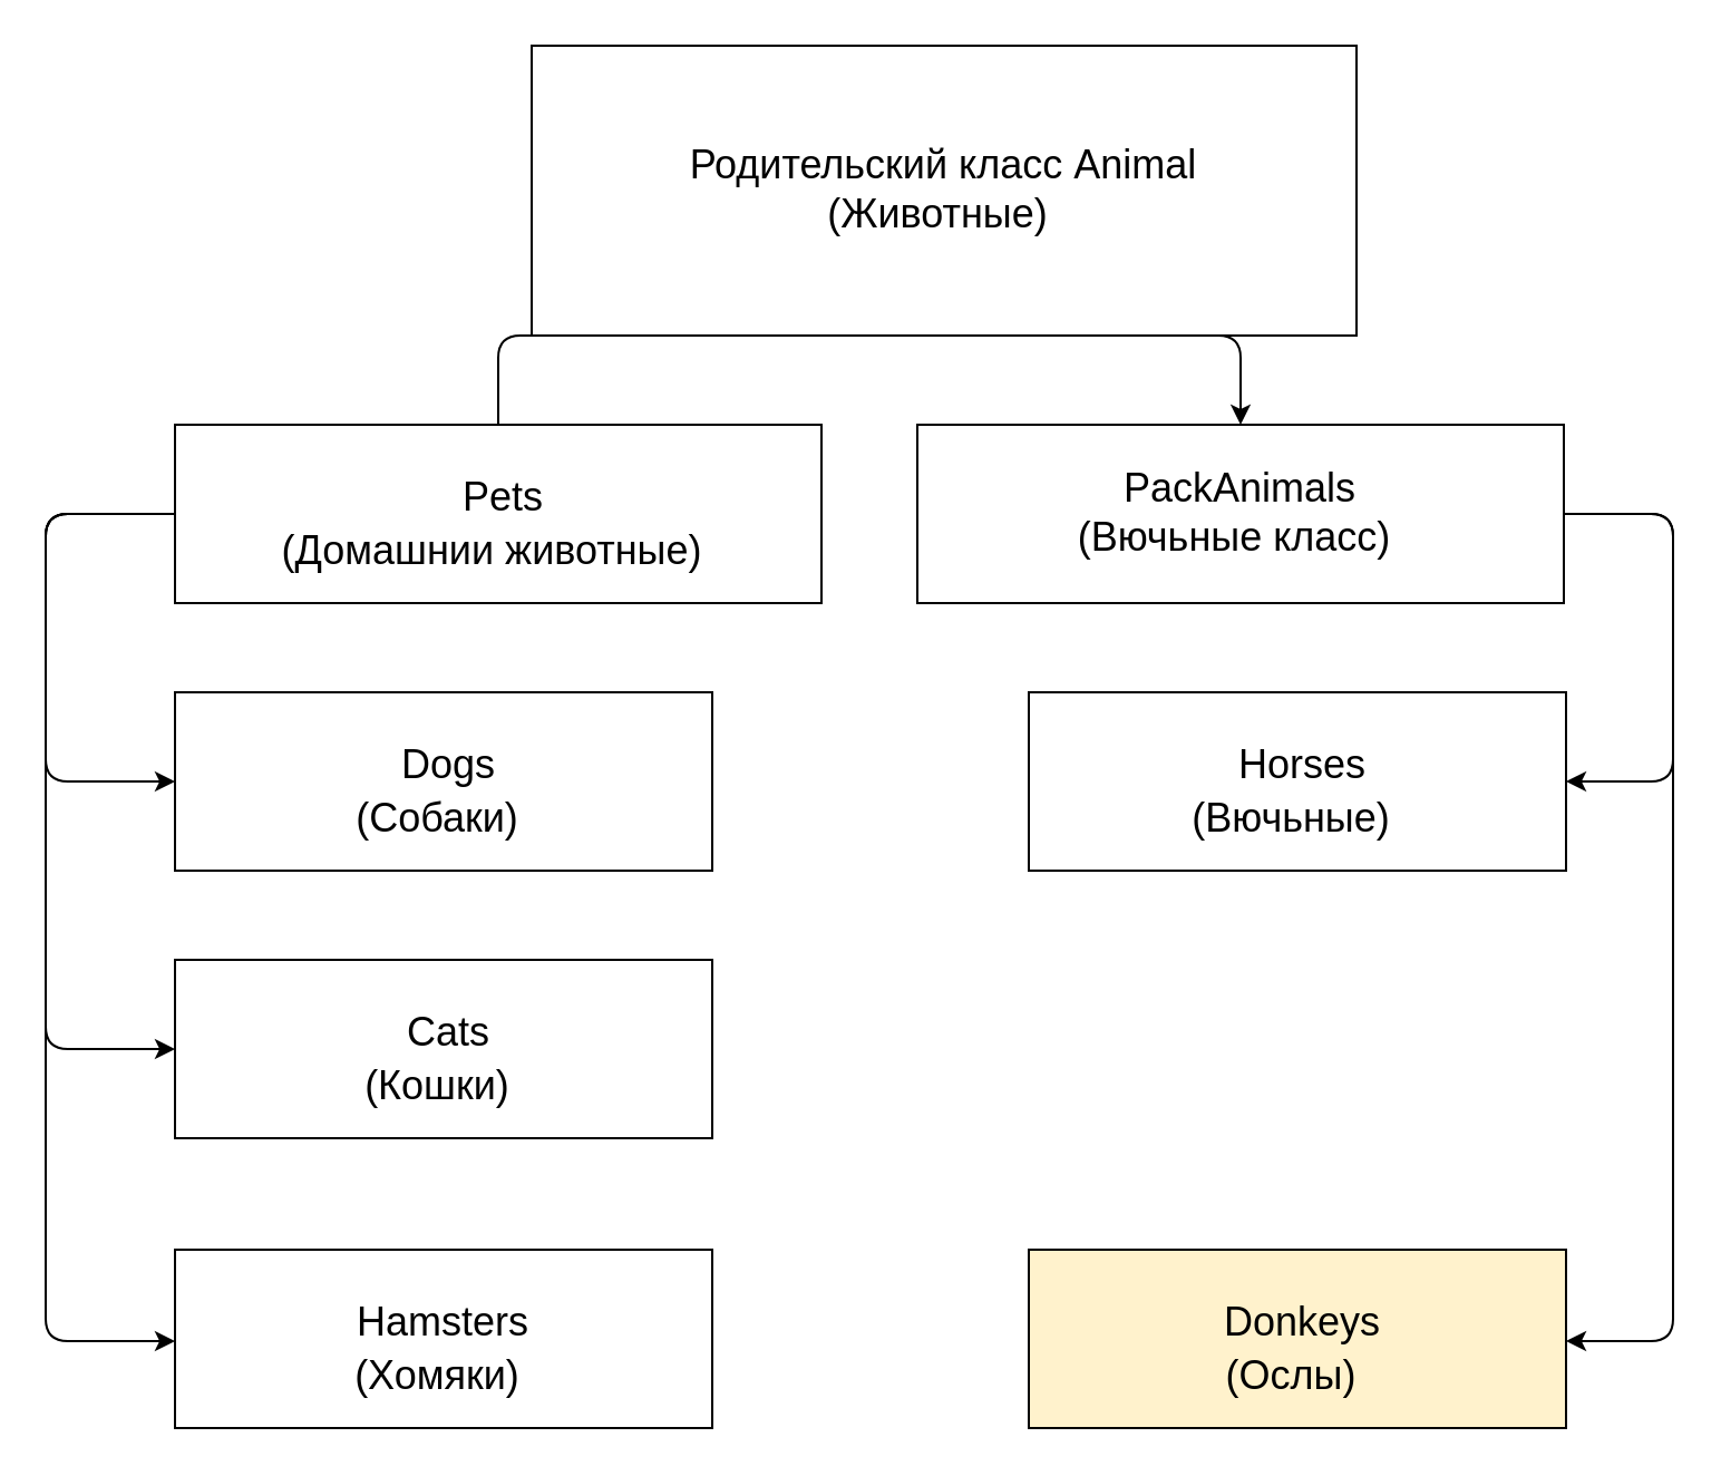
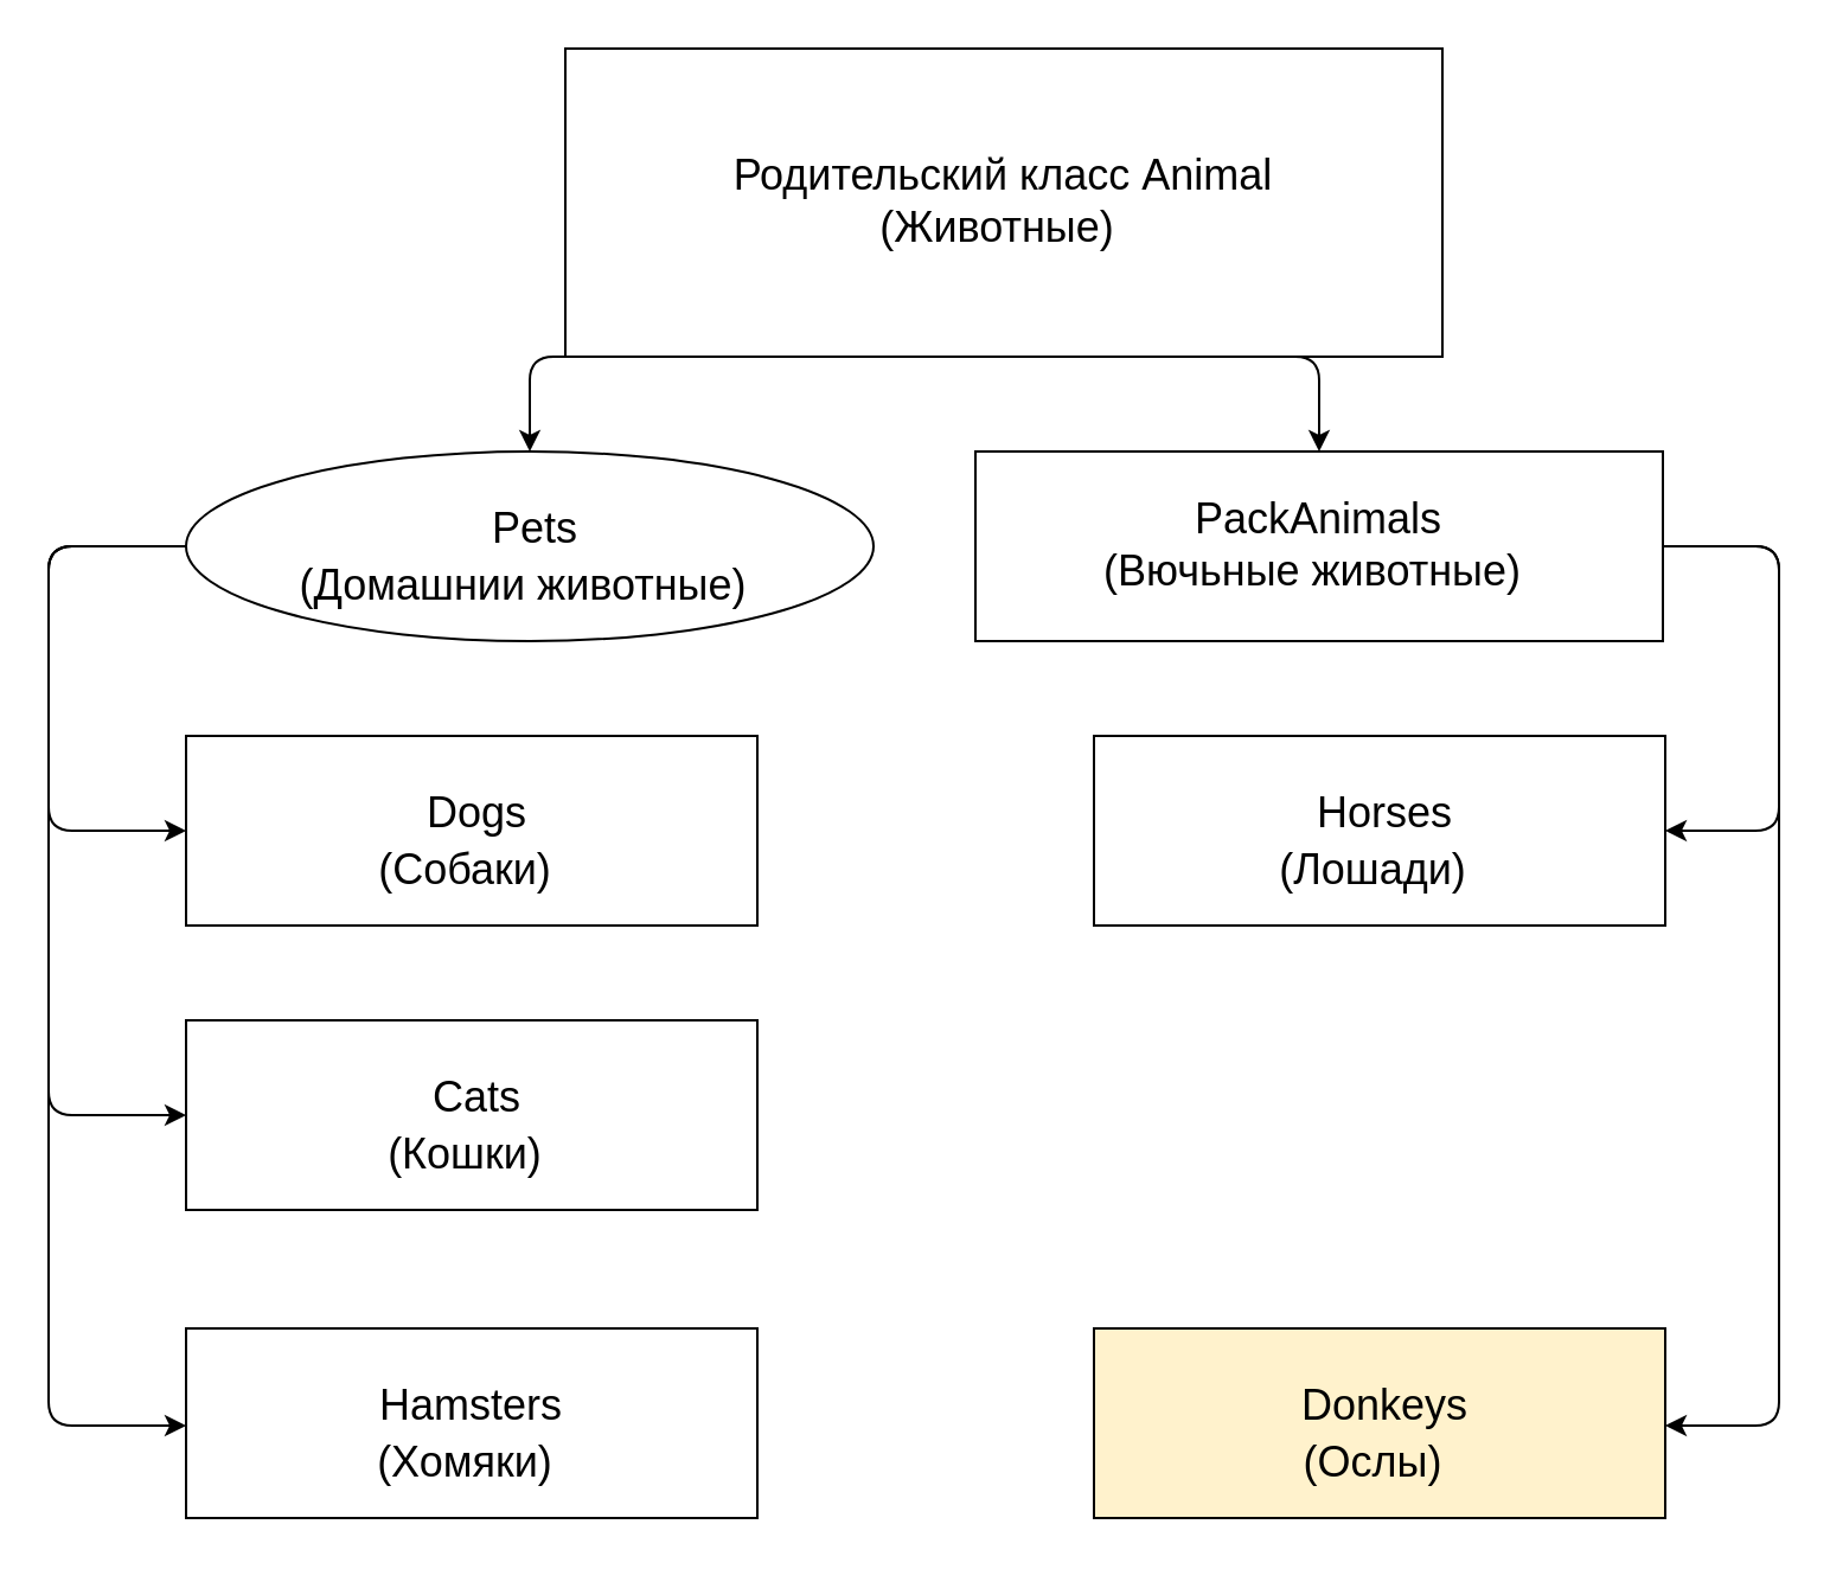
  <mxCell id="0" />
  <mxCell id="1" parent="0" />
- <mxCell id="2" style="edgeStyle=none;html=1;entryX=0.5;entryY=0;entryDx=0;entryDy=0;fontSize=18;endArrow=none;" edge="1" parent="1" source="4" target="6"><mxGeometry relative="1" as="geometry"><Array as="points"><mxPoint x="383" y="150" /><mxPoint x="223" y="150" /></Array></mxGeometry></mxCell>
+ <mxCell id="2" style="edgeStyle=none;html=1;entryX=0.5;entryY=0;entryDx=0;entryDy=0;fontSize=18;" edge="1" parent="1" source="4" target="6"><mxGeometry relative="1" as="geometry"><Array as="points"><mxPoint x="383" y="150" /><mxPoint x="223" y="150" /></Array></mxGeometry></mxCell>
  <mxCell id="3" style="edgeStyle=none;html=1;exitX=0.5;exitY=1;exitDx=0;exitDy=0;entryX=0.5;entryY=0;entryDx=0;entryDy=0;fontSize=18;" edge="1" parent="1" source="4" target="8"><mxGeometry relative="1" as="geometry"><Array as="points"><mxPoint x="383" y="150" /><mxPoint x="556" y="150" /></Array></mxGeometry></mxCell>
  <mxCell id="4" value="&lt;font style=&quot;font-size: 18px;&quot;&gt;Родительский класс&amp;nbsp;Animal&lt;br&gt;(Животные)&amp;nbsp;&lt;/font&gt;" style="rounded=0;whiteSpace=wrap;html=1;" vertex="1" parent="1"><mxGeometry x="238" y="20" width="370" height="130" as="geometry" /></mxCell>
  <mxCell id="5" style="edgeStyle=none;html=1;exitX=0;exitY=0.5;exitDx=0;exitDy=0;fontSize=18;entryX=0;entryY=0.5;entryDx=0;entryDy=0;" edge="1" parent="1" source="6" target="9"><mxGeometry relative="1" as="geometry"><mxPoint x="30" y="290" as="targetPoint" /><Array as="points"><mxPoint x="20" y="230" /><mxPoint x="20" y="350" /></Array></mxGeometry></mxCell>
- <mxCell id="6" value="&lt;font style=&quot;font-size: 18px;&quot;&gt;&amp;nbsp;Pets&lt;span style=&quot;background-color: rgb(248, 249, 250); color: rgb(32, 33, 36); font-family: inherit; font-size: 28px; text-align: left;&quot;&gt;&lt;br&gt;&lt;/span&gt;(Домашнии животные)&amp;nbsp;&lt;/font&gt;" style="rounded=0;whiteSpace=wrap;html=1;" vertex="1" parent="1"><mxGeometry x="78" y="190" width="290" height="80" as="geometry" /></mxCell>
+ <mxCell id="6" value="&lt;font style=&quot;font-size: 18px;&quot;&gt;&amp;nbsp;Pets&lt;span style=&quot;background-color: rgb(248, 249, 250); color: rgb(32, 33, 36); font-family: inherit; font-size: 28px; text-align: left;&quot;&gt;&lt;br&gt;&lt;/span&gt;(Домашнии животные)&amp;nbsp;&lt;/font&gt;" style="ellipse;whiteSpace=wrap;html=1;" vertex="1" parent="1"><mxGeometry x="78" y="190" width="290" height="80" as="geometry" /></mxCell>
  <mxCell id="7" style="edgeStyle=none;html=1;entryX=1;entryY=0.5;entryDx=0;entryDy=0;fontSize=18;exitX=1;exitY=0.5;exitDx=0;exitDy=0;" edge="1" parent="1" source="8" target="10"><mxGeometry relative="1" as="geometry"><mxPoint x="750" y="230" as="sourcePoint" /><Array as="points"><mxPoint x="750" y="230" /><mxPoint x="750" y="350" /></Array></mxGeometry></mxCell>
- <mxCell id="8" value="&lt;font style=&quot;&quot;&gt;&lt;span style=&quot;font-size: 18px;&quot;&gt;PackAnimals&lt;/span&gt;&lt;br&gt;&lt;span style=&quot;font-size: 18px;&quot;&gt;(Вючьные класс)&amp;nbsp;&lt;/span&gt;&lt;/font&gt;" style="rounded=0;whiteSpace=wrap;html=1;" vertex="1" parent="1"><mxGeometry x="411" y="190" width="290" height="80" as="geometry" /></mxCell>
+ <mxCell id="8" value="&lt;font style=&quot;&quot;&gt;&lt;span style=&quot;font-size: 18px;&quot;&gt;PackAnimals&lt;/span&gt;&lt;br&gt;&lt;span style=&quot;font-size: 18px;&quot;&gt;(Вючьные животные)&amp;nbsp;&lt;/span&gt;&lt;/font&gt;" style="rounded=0;whiteSpace=wrap;html=1;" vertex="1" parent="1"><mxGeometry x="411" y="190" width="290" height="80" as="geometry" /></mxCell>
  <mxCell id="9" value="&lt;font style=&quot;font-size: 18px;&quot;&gt;&amp;nbsp;Dogs&lt;span style=&quot;color: rgba(0, 0, 0, 0); font-family: monospace; font-size: 0px; text-align: start;&quot;&gt;%3CmxGraphModel%3E%3Croot%3E%3CmxCell%20id%3D%220%22%2F%3E%3CmxCell%20id%3D%221%22%20parent%3D%220%22%2F%3E%3CmxCell%20id%3D%222%22%20value%3D%22%26lt%3Bfont%20style%3D%26quot%3Bfont-size%3A%2018px%3B%26quot%3B%26gt%3B%26amp%3Bnbsp%3BPets%26lt%3Bspan%20style%3D%26quot%3Bbackground-color%3A%20rgb(248%2C%20249%2C%20250)%3B%20color%3A%20rgb(32%2C%2033%2C%2036)%3B%20font-family%3A%20inherit%3B%20font-size%3A%2028px%3B%20text-align%3A%20left%3B%26quot%3B%26gt%3B%26lt%3Bbr%26gt%3B%26lt%3B%2Fspan%26gt%3B(%D0%94%D0%BE%D0%BC%D0%B0%D1%88%D0%BD%D0%B8%D0%B8%20%D0%B6%D0%B8%D0%B2%D0%BE%D1%82%D0%BD%D1%8B%D0%B5)%26amp%3Bnbsp%3B%26lt%3B%2Ffont%26gt%3B%22%20style%3D%22rounded%3D0%3BwhiteSpace%3Dwrap%3Bhtml%3D1%3B%22%20vertex%3D%221%22%20parent%3D%221%22%3E%3CmxGeometry%20x%3D%22125%22%20y%3D%22360%22%20width%3D%22241%22%20height%3D%2280%22%20as%3D%22geometry%22%2F%3E%3C%2FmxCell%3E%3C%2Froot%3E%3C%2FmxGraphModel%3EDOGS&lt;/span&gt;&lt;span style=&quot;background-color: rgb(248, 249, 250); color: rgb(32, 33, 36); font-family: inherit; font-size: 28px; text-align: left;&quot;&gt;&lt;br&gt;&lt;/span&gt;(Собаки)&amp;nbsp;&lt;/font&gt;" style="rounded=0;whiteSpace=wrap;html=1;" vertex="1" parent="1"><mxGeometry x="78" y="310" width="241" height="80" as="geometry" /></mxCell>
- <mxCell id="10" value="&lt;font style=&quot;font-size: 18px;&quot;&gt;&amp;nbsp;Horses&lt;span style=&quot;background-color: rgb(248, 249, 250); color: rgb(32, 33, 36); font-family: inherit; font-size: 28px; text-align: left;&quot;&gt;&lt;br&gt;&lt;/span&gt;(Вючьные)&amp;nbsp;&lt;/font&gt;" style="rounded=0;whiteSpace=wrap;html=1;" vertex="1" parent="1"><mxGeometry x="461" y="310" width="241" height="80" as="geometry" /></mxCell>
+ <mxCell id="10" value="&lt;font style=&quot;font-size: 18px;&quot;&gt;&amp;nbsp;Horses&lt;span style=&quot;background-color: rgb(248, 249, 250); color: rgb(32, 33, 36); font-family: inherit; font-size: 28px; text-align: left;&quot;&gt;&lt;br&gt;&lt;/span&gt;(Лошади)&amp;nbsp;&lt;/font&gt;" style="rounded=0;whiteSpace=wrap;html=1;" vertex="1" parent="1"><mxGeometry x="461" y="310" width="241" height="80" as="geometry" /></mxCell>
  <mxCell id="11" value="&lt;font style=&quot;font-size: 18px;&quot;&gt;&amp;nbsp;Cats&lt;span style=&quot;color: rgba(0, 0, 0, 0); font-family: monospace; font-size: 0px; text-align: start;&quot;&gt;%3CmxGraphModel%3E%3Croot%3E%3CmxCell%20id%3D%220%22%2F%3E%3CmxCell%20id%3D%221%22%20parent%3D%220%22%2F%3E%3CmxCell%20id%3D%222%22%20value%3D%22%26lt%3Bfont%20style%3D%26quot%3Bfont-size%3A%2018px%3B%26quot%3B%26gt%3B%26amp%3Bnbsp%3BPets%26lt%3Bspan%20style%3D%26quot%3Bbackground-color%3A%20rgb(248%2C%20249%2C%20250)%3B%20color%3A%20rgb(32%2C%2033%2C%2036)%3B%20font-family%3A%20inherit%3B%20font-size%3A%2028px%3B%20text-align%3A%20left%3B%26quot%3B%26gt%3B%26lt%3Bbr%26gt%3B%26lt%3B%2Fspan%26gt%3B(%D0%94%D0%BE%D0%BC%D0%B0%D1%88%D0%BD%D0%B8%D0%B8%20%D0%B6%D0%B8%D0%B2%D0%BE%D1%82%D0%BD%D1%8B%D0%B5)%26amp%3Bnbsp%3B%26lt%3B%2Ffont%26gt%3B%22%20style%3D%22rounded%3D0%3BwhiteSpace%3Dwrap%3Bhtml%3D1%3B%22%20vertex%3D%221%22%20parent%3D%221%22%3E%3CmxGeometry%20x%3D%22125%22%20y%3D%22360%22%20width%3D%22241%22%20height%3D%2280%22%20as%3D%22geometry%22%2F%3E%3C%2FmxCell%3E%3C%2Froot%3E%3C%2FmxGraphModel%3EDOGS&lt;/span&gt;&lt;span style=&quot;background-color: rgb(248, 249, 250); color: rgb(32, 33, 36); font-family: inherit; font-size: 28px; text-align: left;&quot;&gt;&lt;br&gt;&lt;/span&gt;(Кошки)&amp;nbsp;&lt;/font&gt;" style="rounded=0;whiteSpace=wrap;html=1;" vertex="1" parent="1"><mxGeometry x="78" y="430" width="241" height="80" as="geometry" /></mxCell>
  <mxCell id="12" value="&lt;font style=&quot;font-size: 18px;&quot;&gt;Hamsters&lt;span style=&quot;color: rgba(0, 0, 0, 0); font-family: monospace; font-size: 0px; text-align: start;&quot;&gt;%3CmxGraphModel%3E%3Croot%3E%3CmxCell%20id%3D%220%22%2F%3E%3CmxCell%20id%3D%221%22%20parent%3D%220%22%2F%3E%3CmxCell%20id%3D%222%22%20value%3D%22%26lt%3Bfont%20style%3D%26quot%3Bfont-size%3A%2018px%3B%26quot%3B%26gt%3B%26amp%3Bnbsp%3BPets%26lt%3Bspan%20style%3D%26quot%3Bbackground-color%3A%20rgb(248%2C%20249%2C%20250)%3B%20color%3A%20rgb(32%2C%2033%2C%2036)%3B%20font-family%3A%20inherit%3B%20font-size%3A%2028px%3B%20text-align%3A%20left%3B%26quot%3B%26gt%3B%26lt%3Bbr%26gt%3B%26lt%3B%2Fspan%26gt%3B(%D0%94%D0%BE%D0%BC%D0%B0%D1%88%D0%BD%D0%B8%D0%B8%20%D0%B6%D0%B8%D0%B2%D0%BE%D1%82%D0%BD%D1%8B%D0%B5)%26amp%3Bnbsp%3B%26lt%3B%2Ffont%26gt%3B%22%20style%3D%22rounded%3D0%3BwhiteSpace%3Dwrap%3Bhtml%3D1%3B%22%20vertex%3D%221%22%20parent%3D%221%22%3E%3CmxGeometry%20x%3D%22125%22%20y%3D%22360%22%20width%3D%22241%22%20height%3D%2280%22%20as%3D%22geometry%22%2F%3E%3C%2FmxCell%3E%3C%2Froot%3E%3C%2FmxGraphModel%3EDOGS&lt;/span&gt;&lt;span style=&quot;background-color: rgb(248, 249, 250); color: rgb(32, 33, 36); font-family: inherit; font-size: 28px; text-align: left;&quot;&gt;&lt;br&gt;&lt;/span&gt;(Хомяки)&amp;nbsp;&lt;/font&gt;" style="rounded=0;whiteSpace=wrap;html=1;" vertex="1" parent="1"><mxGeometry x="78" y="560" width="241" height="80" as="geometry" /></mxCell>
  <mxCell id="13" value="&lt;font style=&quot;font-size: 18px;&quot;&gt;&amp;nbsp;Donkeys&lt;span style=&quot;background-color: rgb(248, 249, 250); color: rgb(32, 33, 36); font-family: inherit; font-size: 28px; text-align: left;&quot;&gt;&lt;br&gt;&lt;/span&gt;(Ослы)&amp;nbsp;&lt;/font&gt;" style="rounded=0;whiteSpace=wrap;html=1;fillColor=#fff2cc;" vertex="1" parent="1"><mxGeometry x="461" y="560" width="241" height="80" as="geometry" /></mxCell>
  <mxCell id="14" style="edgeStyle=none;html=1;entryX=1;entryY=0.5;entryDx=0;entryDy=0;fontSize=18;exitX=1;exitY=0.5;exitDx=0;exitDy=0;" edge="1" parent="1" source="8"><mxGeometry relative="1" as="geometry"><mxPoint x="701" y="361" as="sourcePoint" /><mxPoint x="702" y="601" as="targetPoint" /><Array as="points"><mxPoint x="750" y="230" /><mxPoint x="750" y="601" /></Array></mxGeometry></mxCell>
  <mxCell id="15" style="edgeStyle=none;html=1;exitX=0;exitY=0.5;exitDx=0;exitDy=0;fontSize=18;entryX=0;entryY=0.5;entryDx=0;entryDy=0;" edge="1" parent="1" source="6" target="11"><mxGeometry relative="1" as="geometry"><mxPoint x="78" y="359" as="targetPoint" /><mxPoint x="78" y="239" as="sourcePoint" /><Array as="points"><mxPoint x="20" y="230" /><mxPoint x="20" y="470" /></Array></mxGeometry></mxCell>
  <mxCell id="16" style="edgeStyle=none;html=1;exitX=0;exitY=0.5;exitDx=0;exitDy=0;fontSize=18;entryX=0;entryY=0.5;entryDx=0;entryDy=0;" edge="1" parent="1" source="6"><mxGeometry relative="1" as="geometry"><mxPoint x="78" y="601" as="targetPoint" /><mxPoint x="78" y="361" as="sourcePoint" /><Array as="points"><mxPoint x="20" y="230" /><mxPoint x="20" y="601" /></Array></mxGeometry></mxCell>
